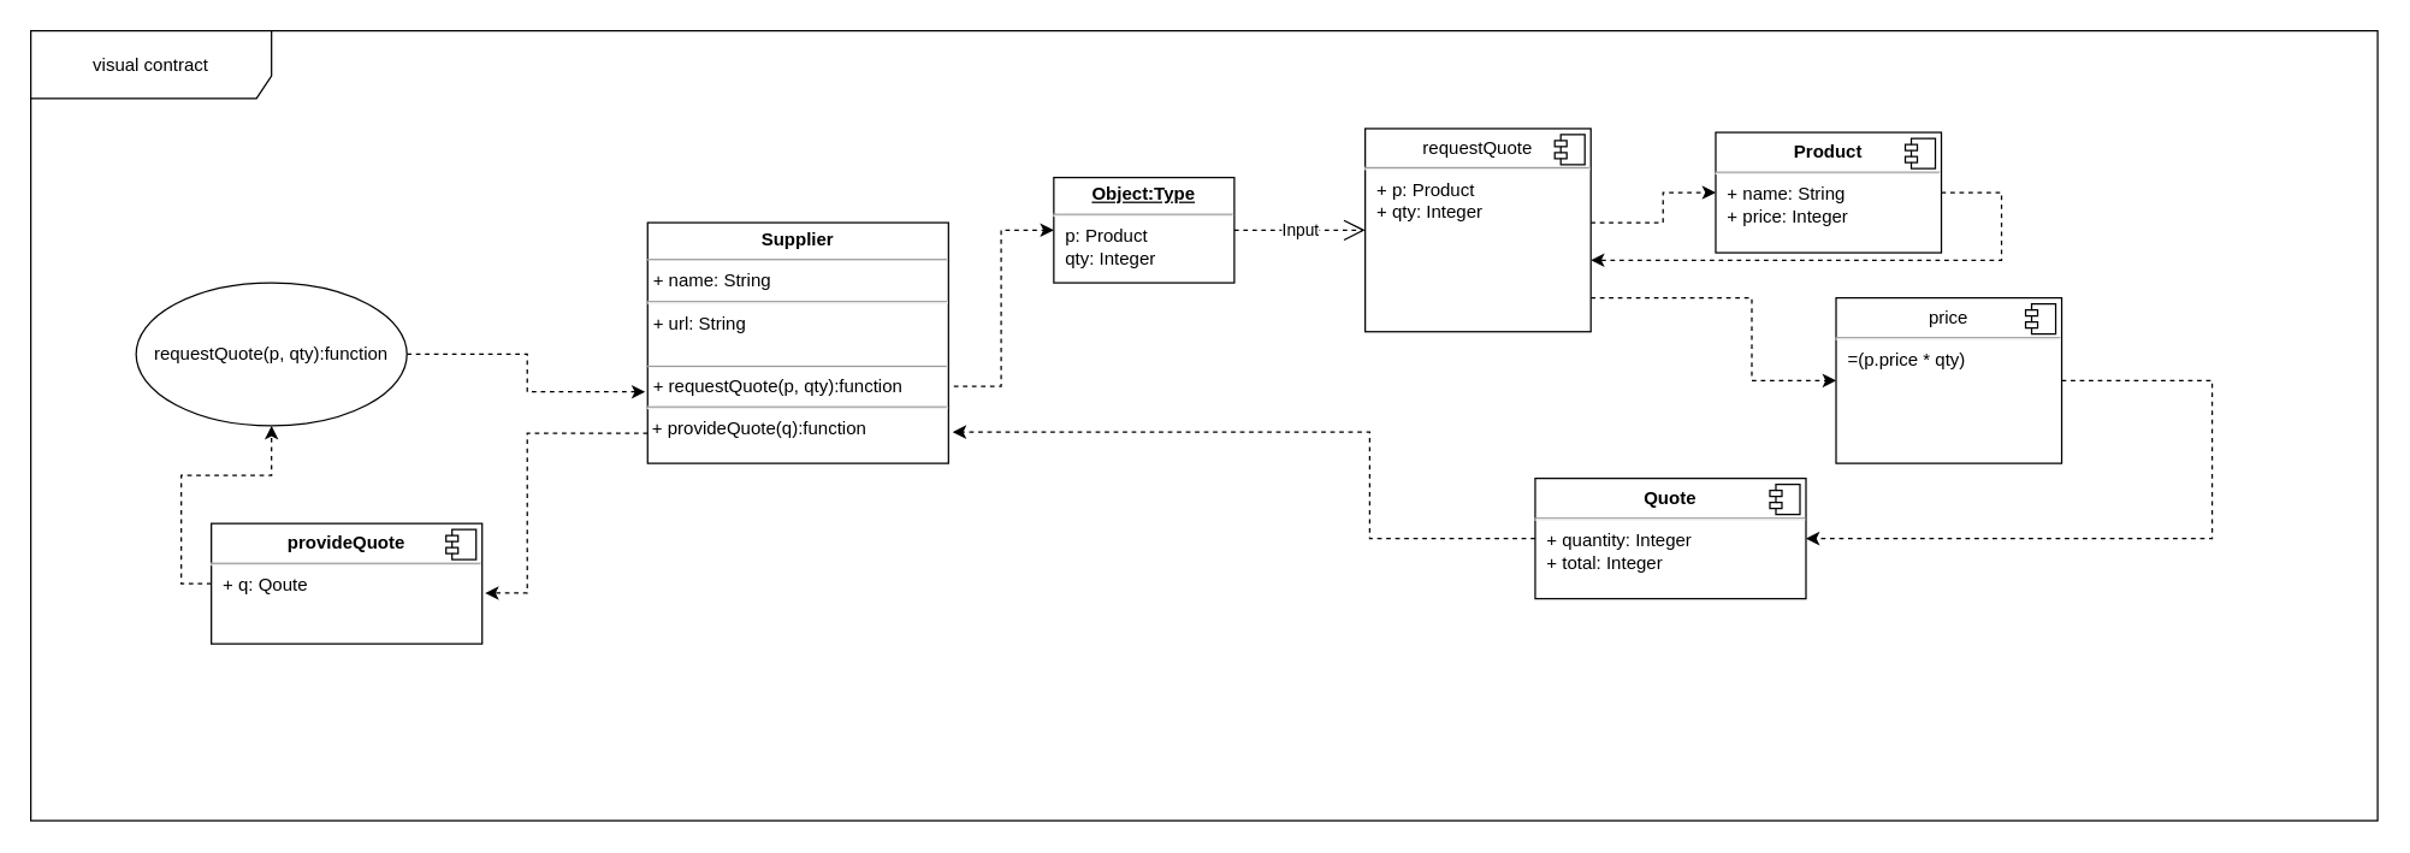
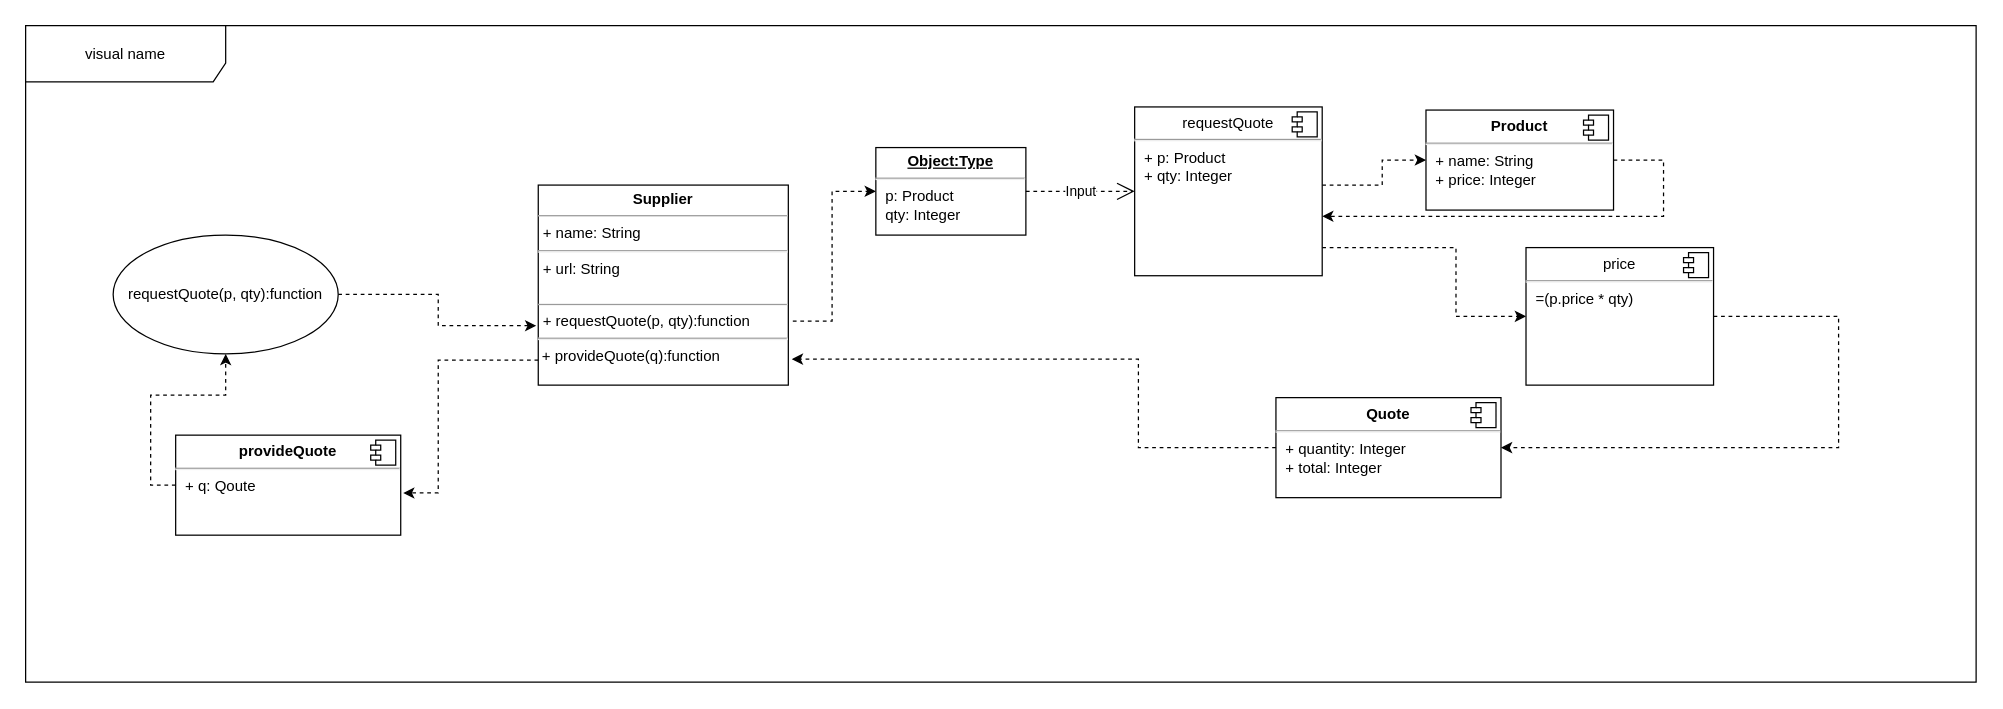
  <mxCell id="0" />
  <mxCell id="1" parent="0" />
  <mxCell id="2" style="edgeStyle=orthogonalEdgeStyle;rounded=0;orthogonalLoop=1;jettySize=auto;html=1;dashed=1;" edge="1" parent="1" source="3" target="16"><mxGeometry relative="1" as="geometry"><Array as="points"><mxPoint x="1330" y="127.5" /><mxPoint x="1330" y="172.5" /></Array></mxGeometry></mxCell>
  <mxCell id="3" value="&lt;p style=&quot;margin:0px;margin-top:6px;text-align:center;&quot;&gt;&lt;b&gt;Product&lt;/b&gt;&lt;/p&gt;&lt;hr&gt;&lt;p style=&quot;margin:0px;margin-left:8px;&quot;&gt;+ name: String&lt;br&gt;+ price: Integer&lt;/p&gt;" style="align=left;overflow=fill;html=1;dropTarget=0;" vertex="1" parent="1"><mxGeometry x="1140" y="87.5" width="150" height="80" as="geometry" /></mxCell>
  <mxCell id="4" value="" style="shape=component;jettyWidth=8;jettyHeight=4;" vertex="1" parent="3"><mxGeometry x="1" width="20" height="20" relative="1" as="geometry"><mxPoint x="-24" y="4" as="offset" /></mxGeometry></mxCell>
  <mxCell id="5" style="edgeStyle=orthogonalEdgeStyle;rounded=0;orthogonalLoop=1;jettySize=auto;html=1;entryX=1.014;entryY=0.87;entryDx=0;entryDy=0;entryPerimeter=0;dashed=1;" edge="1" parent="1" source="6" target="10"><mxGeometry relative="1" as="geometry"><Array as="points"><mxPoint x="910" y="357.5" /><mxPoint x="910" y="286.5" /></Array></mxGeometry></mxCell>
  <mxCell id="6" value="&lt;p style=&quot;margin:0px;margin-top:6px;text-align:center;&quot;&gt;&lt;b&gt;Quote&lt;/b&gt;&lt;/p&gt;&lt;hr&gt;&lt;p style=&quot;margin:0px;margin-left:8px;&quot;&gt;+ quantity: Integer&lt;br&gt;+ total: Integer&lt;/p&gt;" style="align=left;overflow=fill;html=1;dropTarget=0;" vertex="1" parent="1"><mxGeometry x="1020" y="317.5" width="180" height="80" as="geometry" /></mxCell>
  <mxCell id="7" value="" style="shape=component;jettyWidth=8;jettyHeight=4;" vertex="1" parent="6"><mxGeometry x="1" width="20" height="20" relative="1" as="geometry"><mxPoint x="-24" y="4" as="offset" /></mxGeometry></mxCell>
  <mxCell id="8" style="edgeStyle=orthogonalEdgeStyle;rounded=0;orthogonalLoop=1;jettySize=auto;html=1;entryX=0;entryY=0.5;entryDx=0;entryDy=0;dashed=1;exitX=1.018;exitY=0.68;exitDx=0;exitDy=0;exitPerimeter=0;" edge="1" parent="1" source="10" target="13"><mxGeometry relative="1" as="geometry" /></mxCell>
  <mxCell id="9" style="edgeStyle=orthogonalEdgeStyle;rounded=0;orthogonalLoop=1;jettySize=auto;html=1;dashed=1;entryX=1.011;entryY=0.578;entryDx=0;entryDy=0;entryPerimeter=0;" edge="1" parent="1" source="10" target="23"><mxGeometry relative="1" as="geometry"><mxPoint x="240" y="367.5" as="targetPoint" /><Array as="points"><mxPoint x="350" y="287.5" /><mxPoint x="350" y="393.5" /></Array></mxGeometry></mxCell>
  <mxCell id="10" value="&lt;p style=&quot;margin:0px;margin-top:4px;text-align:center;&quot;&gt;&lt;b&gt;Supplier&lt;/b&gt;&lt;/p&gt;&lt;hr size=&quot;1&quot;&gt;&lt;p style=&quot;margin:0px;margin-left:4px;&quot;&gt;+ name: String&lt;/p&gt;&lt;hr&gt;&lt;p style=&quot;margin:0px;margin-left:4px;&quot;&gt;+ url: String&lt;/p&gt;&lt;p style=&quot;margin:0px;margin-left:4px;&quot;&gt;&lt;br&gt;&lt;/p&gt;&lt;hr size=&quot;1&quot;&gt;&lt;p style=&quot;margin:0px;margin-left:4px;&quot;&gt;+ requestQuote(p, qty):function&lt;/p&gt;&lt;hr&gt;&amp;nbsp;+ provideQuote(q):function" style="verticalAlign=top;align=left;overflow=fill;fontSize=12;fontFamily=Helvetica;html=1;" vertex="1" parent="1"><mxGeometry x="430" y="147.5" width="200" height="160" as="geometry" /></mxCell>
  <mxCell id="11" style="edgeStyle=orthogonalEdgeStyle;rounded=0;orthogonalLoop=1;jettySize=auto;html=1;entryX=-0.008;entryY=0.703;entryDx=0;entryDy=0;entryPerimeter=0;dashed=1;" edge="1" parent="1" source="12" target="10"><mxGeometry relative="1" as="geometry" /></mxCell>
  <mxCell id="12" value="&lt;span style=&quot;text-align: left;&quot;&gt;requestQuote(p, qty):function&lt;/span&gt;" style="ellipse;whiteSpace=wrap;html=1;" vertex="1" parent="1"><mxGeometry x="90" y="187.5" width="180" height="95" as="geometry" /></mxCell>
  <mxCell id="13" value="&lt;p style=&quot;margin:0px;margin-top:4px;text-align:center;text-decoration:underline;&quot;&gt;&lt;b&gt;Object:Type&lt;/b&gt;&lt;/p&gt;&lt;hr&gt;&lt;p style=&quot;margin:0px;margin-left:8px;&quot;&gt;p: Product&lt;/p&gt;&lt;p style=&quot;margin:0px;margin-left:8px;&quot;&gt;qty: Integer&lt;/p&gt;" style="verticalAlign=top;align=left;overflow=fill;fontSize=12;fontFamily=Helvetica;html=1;" vertex="1" parent="1"><mxGeometry x="700" y="117.5" width="120" height="70" as="geometry" /></mxCell>
  <mxCell id="14" style="edgeStyle=orthogonalEdgeStyle;rounded=0;orthogonalLoop=1;jettySize=auto;html=1;entryX=0;entryY=0.5;entryDx=0;entryDy=0;dashed=1;" edge="1" parent="1" source="16" target="3"><mxGeometry relative="1" as="geometry"><Array as="points"><mxPoint x="1105" y="147.5" /><mxPoint x="1105" y="127.5" /></Array></mxGeometry></mxCell>
  <mxCell id="15" style="edgeStyle=orthogonalEdgeStyle;rounded=0;orthogonalLoop=1;jettySize=auto;html=1;dashed=1;entryX=0;entryY=0.5;entryDx=0;entryDy=0;" edge="1" parent="1" source="16" target="20"><mxGeometry relative="1" as="geometry"><mxPoint x="1210" y="247.5" as="targetPoint" /><Array as="points"><mxPoint x="1164" y="197.5" /><mxPoint x="1164" y="252.5" /></Array></mxGeometry></mxCell>
  <mxCell id="16" value="&lt;p style=&quot;margin:0px;margin-top:6px;text-align:center;&quot;&gt;&lt;span style=&quot;text-align: left;&quot;&gt;requestQuote&lt;/span&gt;&lt;br&gt;&lt;/p&gt;&lt;hr&gt;&lt;p style=&quot;margin: 0px 0px 0px 8px;&quot;&gt;+ p: Product&lt;/p&gt;&lt;p style=&quot;margin: 0px 0px 0px 8px;&quot;&gt;+ qty: Integer&lt;/p&gt;" style="align=left;overflow=fill;html=1;dropTarget=0;" vertex="1" parent="1"><mxGeometry x="907" y="85" width="150" height="135" as="geometry" /></mxCell>
  <mxCell id="17" value="" style="shape=component;jettyWidth=8;jettyHeight=4;" vertex="1" parent="16"><mxGeometry x="1" width="20" height="20" relative="1" as="geometry"><mxPoint x="-24" y="4" as="offset" /></mxGeometry></mxCell>
  <mxCell id="18" value="Input" style="endArrow=open;endSize=12;dashed=1;html=1;rounded=0;exitX=1;exitY=0.5;exitDx=0;exitDy=0;entryX=0;entryY=0.5;entryDx=0;entryDy=0;" edge="1" parent="1" source="13" target="16"><mxGeometry width="160" relative="1" as="geometry"><mxPoint x="810" y="217.5" as="sourcePoint" /><mxPoint x="970" y="217.5" as="targetPoint" /></mxGeometry></mxCell>
  <mxCell id="19" style="edgeStyle=orthogonalEdgeStyle;rounded=0;orthogonalLoop=1;jettySize=auto;html=1;dashed=1;" edge="1" parent="1" source="20" target="6"><mxGeometry relative="1" as="geometry"><Array as="points"><mxPoint x="1470" y="252.5" /><mxPoint x="1470" y="357.5" /><mxPoint x="1180" y="357.5" /></Array></mxGeometry></mxCell>
  <mxCell id="20" value="&lt;p style=&quot;margin:0px;margin-top:6px;text-align:center;&quot;&gt;price&lt;br&gt;&lt;/p&gt;&lt;hr&gt;&lt;p style=&quot;margin: 0px 0px 0px 8px;&quot;&gt;=(p.price *&lt;span style=&quot;background-color: initial;&quot;&gt;&amp;nbsp;qty)&lt;/span&gt;&lt;/p&gt;" style="align=left;overflow=fill;html=1;dropTarget=0;" vertex="1" parent="1"><mxGeometry x="1220" y="197.5" width="150" height="110" as="geometry" /></mxCell>
  <mxCell id="21" value="" style="shape=component;jettyWidth=8;jettyHeight=4;" vertex="1" parent="20"><mxGeometry x="1" width="20" height="20" relative="1" as="geometry"><mxPoint x="-24" y="4" as="offset" /></mxGeometry></mxCell>
  <mxCell id="22" style="edgeStyle=orthogonalEdgeStyle;rounded=0;orthogonalLoop=1;jettySize=auto;html=1;entryX=0.5;entryY=1;entryDx=0;entryDy=0;dashed=1;" edge="1" parent="1" source="23" target="12"><mxGeometry relative="1" as="geometry"><Array as="points"><mxPoint x="120" y="387.5" /><mxPoint x="120" y="315.5" /><mxPoint x="180" y="315.5" /></Array></mxGeometry></mxCell>
  <mxCell id="23" value="&lt;p style=&quot;margin:0px;margin-top:6px;text-align:center;&quot;&gt;&lt;span style=&quot;text-align: left;&quot;&gt;&lt;b&gt;provideQuote&lt;/b&gt;&lt;/span&gt;&lt;br&gt;&lt;/p&gt;&lt;hr&gt;&lt;p style=&quot;margin:0px;margin-left:8px;&quot;&gt;+ q: Qoute&lt;/p&gt;" style="align=left;overflow=fill;html=1;dropTarget=0;" vertex="1" parent="1"><mxGeometry x="140" y="347.5" width="180" height="80" as="geometry" /></mxCell>
  <mxCell id="24" value="" style="shape=component;jettyWidth=8;jettyHeight=4;" vertex="1" parent="23"><mxGeometry x="1" width="20" height="20" relative="1" as="geometry"><mxPoint x="-24" y="4" as="offset" /></mxGeometry></mxCell>
- <mxCell id="25" value="visual contract" style="shape=umlFrame;whiteSpace=wrap;html=1;width=160;height=45;" vertex="1" parent="1"><mxGeometry x="20" y="20" width="1560" height="525" as="geometry" /></mxCell>
+ <mxCell id="25" value="visual name" style="shape=umlFrame;whiteSpace=wrap;html=1;width=160;height=45;" vertex="1" parent="1"><mxGeometry x="20" y="20" width="1560" height="525" as="geometry" /></mxCell>
